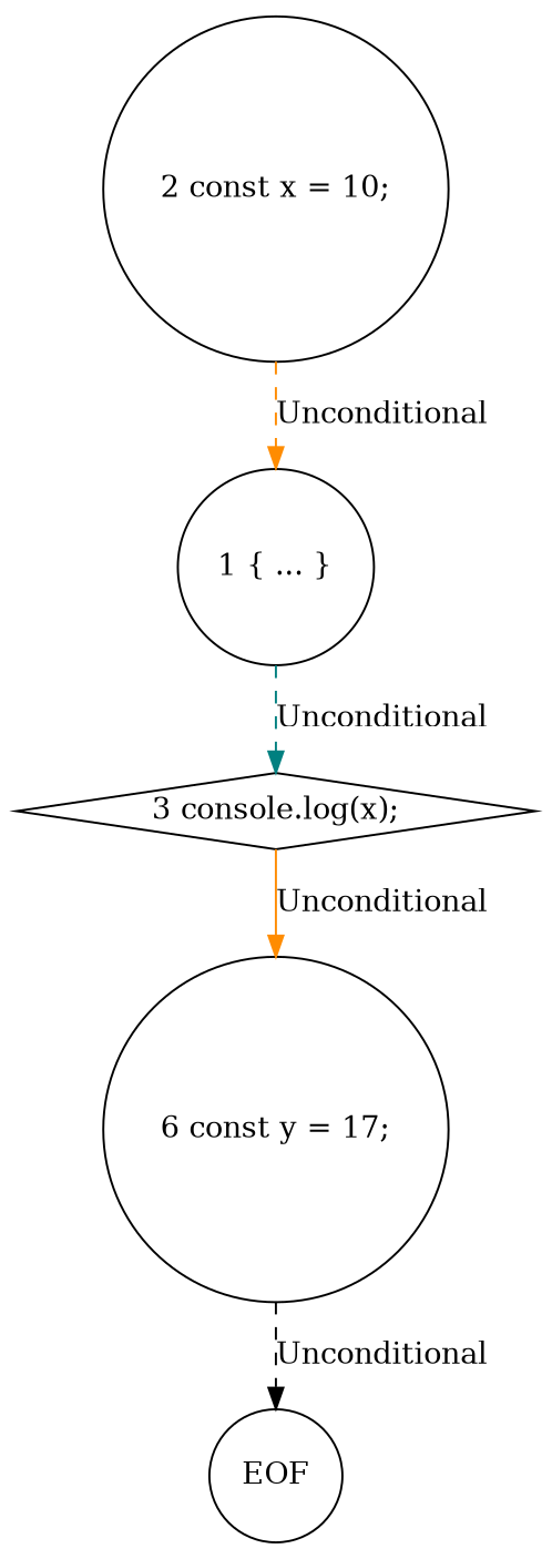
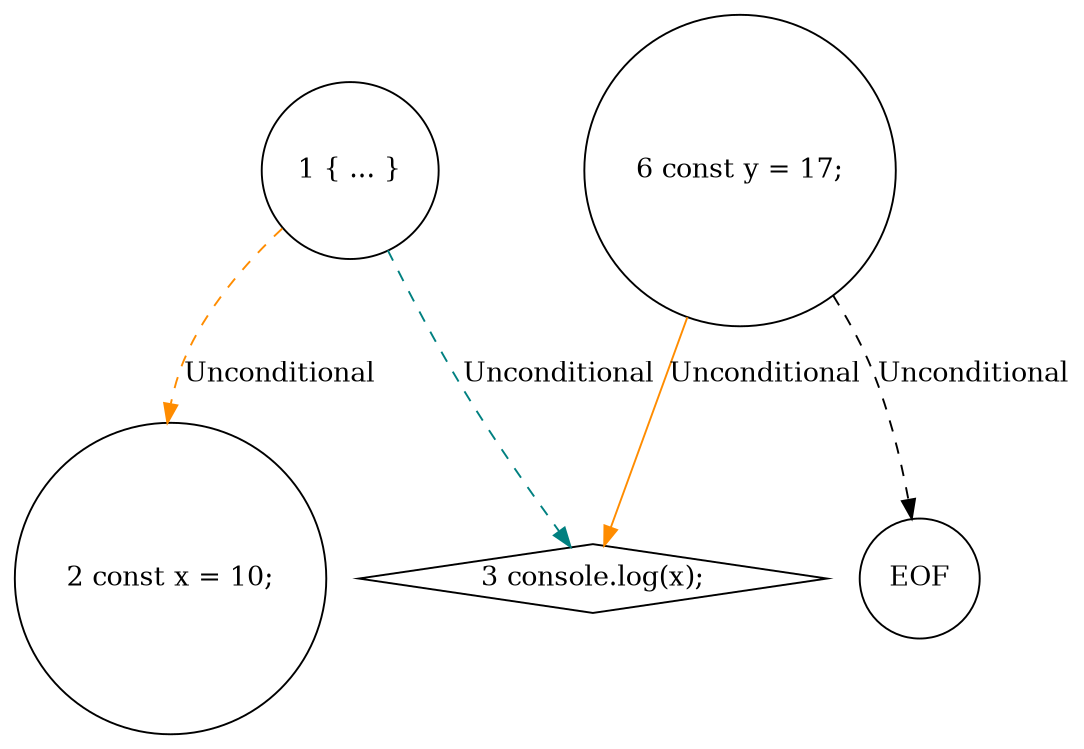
  digraph {
    node [shape=circle]
    edge [color=darkorange style=dashed]
    n1 [label="1 { ... }"]
    n2 [label="2 const x = 10;"]
    n3 [label="3 console.log(x);" shape=diamond]
    n4 [label="6 const y = 17;"]
    n5 [label=EOF]
-   n2 -> n1 [label=Unconditional]
+   n1 -> n2 [label=Unconditional]
    n1 -> n3 [color=teal label=Unconditional]
-   n3 -> n4 [label=Unconditional style=solid]
+   n4 -> n3 [label=Unconditional style=solid]
    n4 -> n5 [color=black label=Unconditional]
  }
